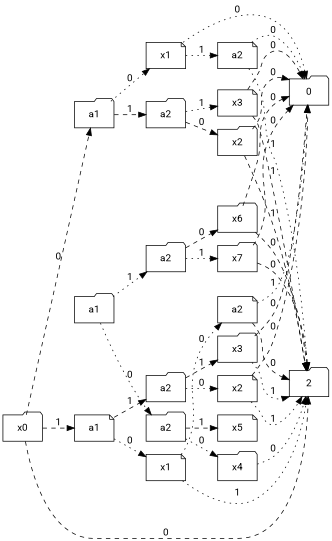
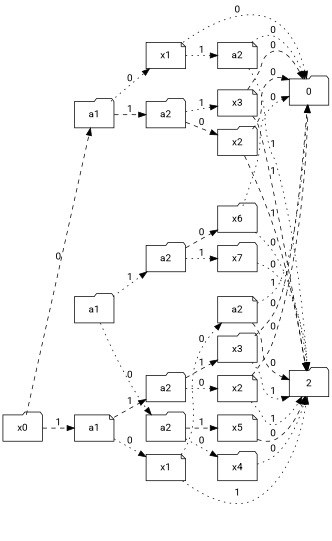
  digraph {
    fontname=Roboto
    rankdir=LR
    node [fontname=Roboto shape=folder]
    edge [fontname=Roboto style=dotted]
    n1 [label=x0]
    n2 [label=a1]
    n3 [label=a1 shape=note]
    n4 [label=a1]
    n5 [label=a2]
    n6 [label=a2]
    n7 [label=x1 shape=note]
    n8 [label=a2]
    n9 [label=x1 shape=note]
    n10 [label=a2]
    n11 [label=a2 shape=note]
    0
    n13 [label=x2]
    n14 [label=x3 shape=note]
    n15 [label=a2 shape=note]
    n16 [label=2]
    n17 [label=x2 shape=note]
    n18 [label=x3]
    n19 [label=x4]
    n20 [label=x5 shape=note]
    n21 [label=x6]
    n22 [label=x7]
    n1 -> n2 [label=0 style=dashed]
    n1 -> n3 [label=1 style=dashed]
    n2 -> n7 [label=0]
    n2 -> n8 [label=1 style=dashed]
    n3 -> n9 [label=0]
    n3 -> n10 [label=1 style=dashed]
    n4 -> n5 [label=0]
    n4 -> n6 [label=1]
    n5 -> n19 [label=0]
    n5 -> n20 [label=1 style=dashed]
    n6 -> n21 [label=0 style=dashed]
    n6 -> n22 [label=1]
    n7 -> n11 [label=1]
    n7 -> 0 [label=0]
    n8 -> n13 [label=0 style=dashed]
    n8 -> n14 [label=1]
    n9 -> n15 [label=0]
    n9 -> n16 [label=1]
    n10 -> n17 [label=0]
    n10 -> n18 [label=1 style=dashed]
    n11 -> 0 [label=0]
    n11 -> n16 [label=1]
    n13 -> 0 [label=0 style=dashed]
    n13 -> n16 [label=1 style=dashed]
    n14 -> 0 [label=0 style=dashed]
    n14 -> n16 [label=1 style=dashed]
    n15 -> 0 [label=1]
    n15 -> n16 [label=0 style=dashed]
    n17 -> 0 [label=0 style=dashed]
    n17 -> n16 [label=1]
    n18 -> 0 [label=0 style=dashed]
    n18 -> n16 [label=1]
    n19 -> n16 [label=0]
-   n1 -> n16 [label=0 style=dashed]
-   n21 -> 0 [label=0 style=dashed]
-   n21 -> n16 [label=0 style=dashed]
-   n22 -> 0 [label=0 style=dashed]
-   n22 -> n16 [label=0 style=dashed]
+   n20 -> n16 [label=0 style=dashed]
+   n21 -> 0 [label=0]
+   n21 -> n16 [label=0]
+   n22 -> n16 [label=0]
  }
